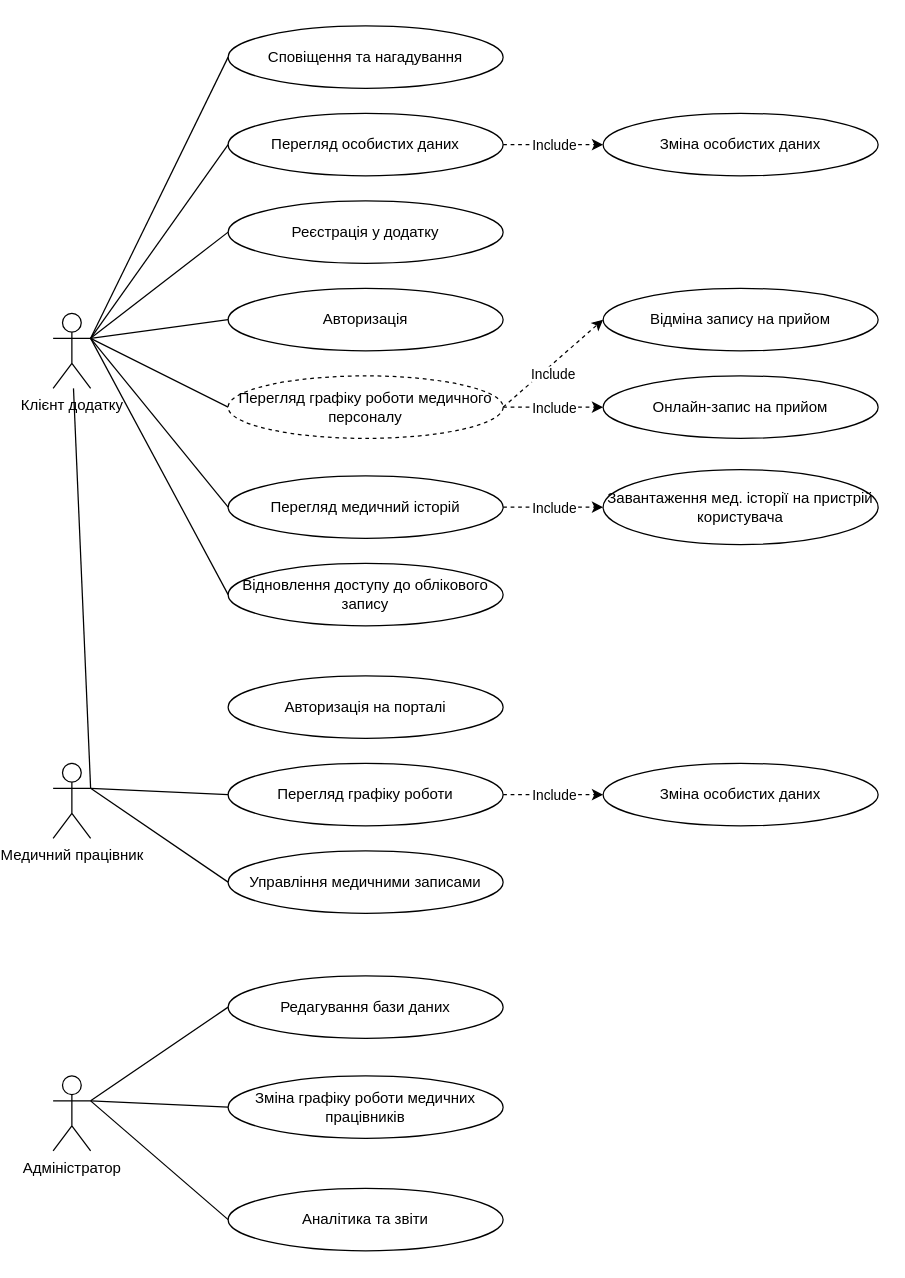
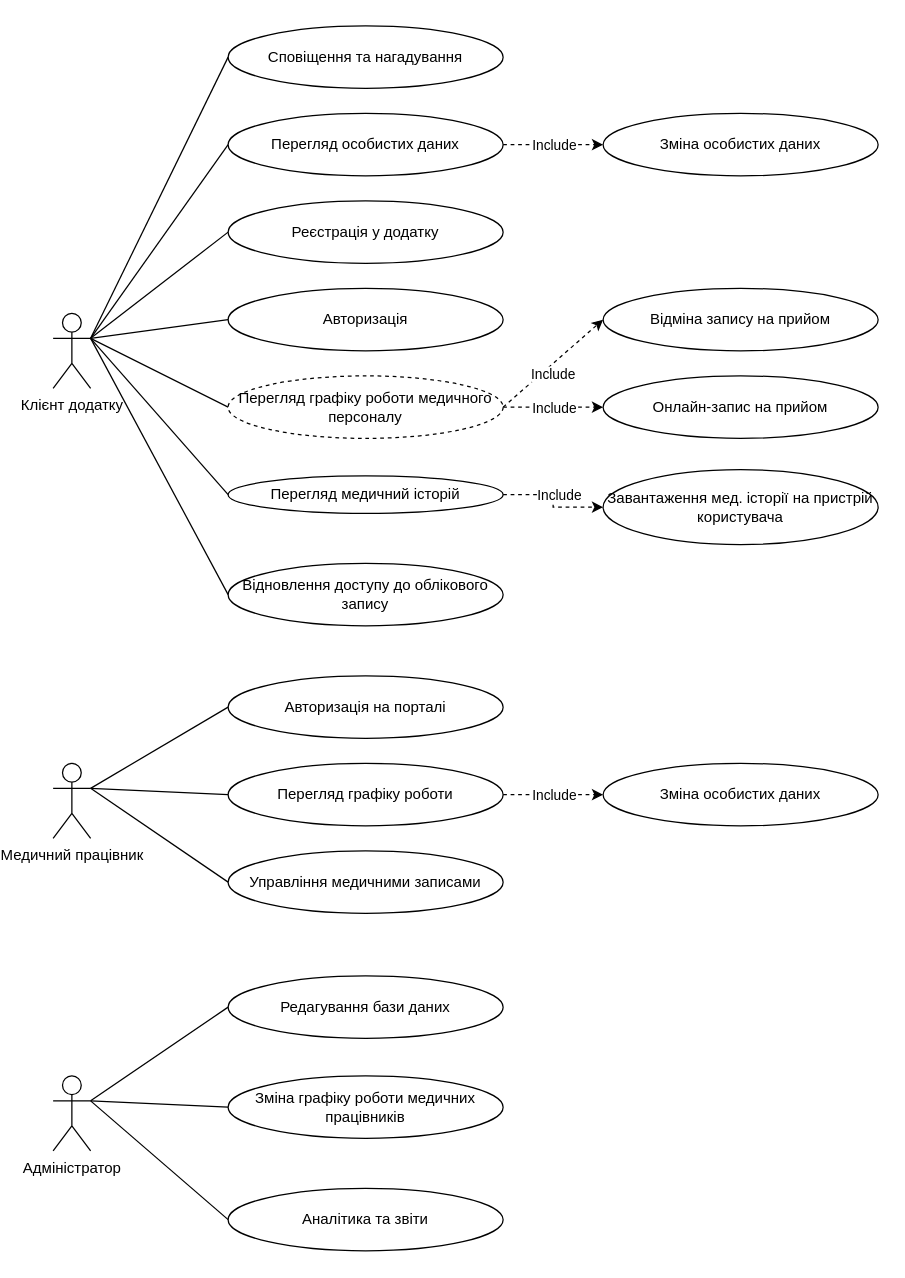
  <mxCell id="0" />
  <mxCell id="1" parent="0" />
  <mxCell id="2" style="rounded=0;orthogonalLoop=1;jettySize=auto;html=1;exitX=1;exitY=0.333;exitDx=0;exitDy=0;exitPerimeter=0;entryX=0;entryY=0.5;entryDx=0;entryDy=0;endArrow=none;endFill=0;" edge="1" parent="1" source="3" target="13"><mxGeometry relative="1" as="geometry" /></mxCell>
  <mxCell id="3" value="Клієнт додатку" style="shape=umlActor;verticalLabelPosition=bottom;verticalAlign=top;html=1;outlineConnect=0;" parent="1" vertex="1"><mxGeometry x="20" y="250" width="30" height="60" as="geometry" /></mxCell>
  <mxCell id="4" value="Реєстрація у додатку" style="ellipse;whiteSpace=wrap;html=1;" vertex="1" parent="1"><mxGeometry x="160" y="160" width="220" height="50" as="geometry" /></mxCell>
  <mxCell id="5" value="Авторизація" style="ellipse;whiteSpace=wrap;html=1;" vertex="1" parent="1"><mxGeometry x="160" y="230" width="220" height="50" as="geometry" /></mxCell>
  <mxCell id="6" style="edgeStyle=orthogonalEdgeStyle;rounded=0;orthogonalLoop=1;jettySize=auto;html=1;entryX=0;entryY=0.5;entryDx=0;entryDy=0;dashed=1;" edge="1" parent="1" source="8" target="9"><mxGeometry relative="1" as="geometry" /></mxCell>
  <mxCell id="7" value="Include" style="edgeLabel;html=1;align=center;verticalAlign=middle;resizable=0;points=[];" vertex="1" connectable="0" parent="6"><mxGeometry x="-0.243" y="1" relative="1" as="geometry"><mxPoint x="10" y="1" as="offset" /></mxGeometry></mxCell>
  <mxCell id="8" value="Перегляд графіку роботи медичного персоналу" style="ellipse;whiteSpace=wrap;html=1;dashed=1;" vertex="1" parent="1"><mxGeometry x="160" y="300" width="220" height="50" as="geometry" /></mxCell>
  <mxCell id="9" value="Онлайн-запис на прийом" style="ellipse;whiteSpace=wrap;html=1;" vertex="1" parent="1"><mxGeometry x="460" y="300" width="220" height="50" as="geometry" /></mxCell>
- <mxCell id="10" value="Перегляд медичний історій" style="ellipse;whiteSpace=wrap;html=1;" vertex="1" parent="1"><mxGeometry x="160" y="380" width="220" height="50" as="geometry" /></mxCell>
+ <mxCell id="10" value="Перегляд медичний історій" style="ellipse;whiteSpace=wrap;html=1;" vertex="1" parent="1"><mxGeometry x="160" y="380" width="220" height="30" as="geometry" /></mxCell>
  <mxCell id="11" style="edgeStyle=orthogonalEdgeStyle;rounded=0;orthogonalLoop=1;jettySize=auto;html=1;exitX=1;exitY=0.5;exitDx=0;exitDy=0;entryX=0;entryY=0.5;entryDx=0;entryDy=0;dashed=1;" edge="1" parent="1" source="13" target="15"><mxGeometry relative="1" as="geometry" /></mxCell>
  <mxCell id="12" value="Include" style="edgeLabel;html=1;align=center;verticalAlign=middle;resizable=0;points=[];" vertex="1" connectable="0" parent="11"><mxGeometry x="0.179" y="-1" relative="1" as="geometry"><mxPoint x="-7" y="-1" as="offset" /></mxGeometry></mxCell>
  <mxCell id="13" value="Перегляд особистих даних" style="ellipse;whiteSpace=wrap;html=1;" vertex="1" parent="1"><mxGeometry x="160" y="90" width="220" height="50" as="geometry" /></mxCell>
  <mxCell id="14" value="Відновлення доступу до облікового запису" style="ellipse;whiteSpace=wrap;html=1;" vertex="1" parent="1"><mxGeometry x="160" y="450" width="220" height="50" as="geometry" /></mxCell>
  <mxCell id="15" value="Зміна особистих даних" style="ellipse;whiteSpace=wrap;html=1;" vertex="1" parent="1"><mxGeometry x="460" y="90" width="220" height="50" as="geometry" /></mxCell>
  <mxCell id="16" value="Завантаження мед. історії на пристрій користувача" style="ellipse;whiteSpace=wrap;html=1;" vertex="1" parent="1"><mxGeometry x="460" y="375" width="220" height="60" as="geometry" /></mxCell>
  <mxCell id="17" style="edgeStyle=orthogonalEdgeStyle;rounded=0;orthogonalLoop=1;jettySize=auto;html=1;dashed=1;exitX=1;exitY=0.5;exitDx=0;exitDy=0;" edge="1" parent="1" source="10" target="16"><mxGeometry relative="1" as="geometry"><mxPoint x="400" y="380" as="sourcePoint" /><mxPoint x="480" y="380" as="targetPoint" /></mxGeometry></mxCell>
  <mxCell id="18" value="Include" style="edgeLabel;html=1;align=center;verticalAlign=middle;resizable=0;points=[];" vertex="1" connectable="0" parent="17"><mxGeometry x="-0.243" y="1" relative="1" as="geometry"><mxPoint x="10" y="1" as="offset" /></mxGeometry></mxCell>
  <mxCell id="19" style="rounded=0;orthogonalLoop=1;jettySize=auto;html=1;exitX=1;exitY=0.333;exitDx=0;exitDy=0;exitPerimeter=0;entryX=0;entryY=0.5;entryDx=0;entryDy=0;endArrow=none;endFill=0;" edge="1" parent="1" source="3" target="4"><mxGeometry relative="1" as="geometry"><mxPoint x="60" y="280" as="sourcePoint" /><mxPoint x="170" y="125" as="targetPoint" /></mxGeometry></mxCell>
  <mxCell id="20" style="rounded=0;orthogonalLoop=1;jettySize=auto;html=1;entryX=0;entryY=0.5;entryDx=0;entryDy=0;endArrow=none;endFill=0;exitX=1;exitY=0.333;exitDx=0;exitDy=0;exitPerimeter=0;" edge="1" parent="1" source="3" target="5"><mxGeometry relative="1" as="geometry"><mxPoint x="90" y="330" as="sourcePoint" /><mxPoint x="180" y="135" as="targetPoint" /></mxGeometry></mxCell>
  <mxCell id="21" style="rounded=0;orthogonalLoop=1;jettySize=auto;html=1;exitX=1;exitY=0.333;exitDx=0;exitDy=0;exitPerimeter=0;entryX=0;entryY=0.5;entryDx=0;entryDy=0;endArrow=none;endFill=0;" edge="1" parent="1" source="3" target="8"><mxGeometry relative="1" as="geometry"><mxPoint x="80" y="300" as="sourcePoint" /><mxPoint x="190" y="145" as="targetPoint" /></mxGeometry></mxCell>
  <mxCell id="22" style="rounded=0;orthogonalLoop=1;jettySize=auto;html=1;exitX=0;exitY=0.5;exitDx=0;exitDy=0;entryX=1;entryY=0.333;entryDx=0;entryDy=0;endArrow=none;endFill=0;entryPerimeter=0;" edge="1" parent="1" source="10" target="3"><mxGeometry relative="1" as="geometry"><mxPoint x="90" y="310" as="sourcePoint" /><mxPoint x="200" y="155" as="targetPoint" /></mxGeometry></mxCell>
  <mxCell id="23" style="rounded=0;orthogonalLoop=1;jettySize=auto;html=1;entryX=0;entryY=0.5;entryDx=0;entryDy=0;endArrow=none;endFill=0;exitX=1;exitY=0.333;exitDx=0;exitDy=0;exitPerimeter=0;" edge="1" parent="1" source="3" target="14"><mxGeometry relative="1" as="geometry"><mxPoint x="100" y="320" as="sourcePoint" /><mxPoint x="210" y="165" as="targetPoint" /></mxGeometry></mxCell>
  <mxCell id="24" value="Сповіщення та нагадування" style="ellipse;whiteSpace=wrap;html=1;" vertex="1" parent="1"><mxGeometry x="160" y="20" width="220" height="50" as="geometry" /></mxCell>
  <mxCell id="25" style="rounded=0;orthogonalLoop=1;jettySize=auto;html=1;exitX=1;exitY=0.333;exitDx=0;exitDy=0;exitPerimeter=0;entryX=0;entryY=0.5;entryDx=0;entryDy=0;endArrow=none;endFill=0;" edge="1" parent="1" source="3" target="24"><mxGeometry relative="1" as="geometry"><mxPoint x="60" y="280" as="sourcePoint" /><mxPoint x="170" y="125" as="targetPoint" /></mxGeometry></mxCell>
  <mxCell id="26" style="rounded=0;orthogonalLoop=1;jettySize=auto;html=1;exitX=1;exitY=0.333;exitDx=0;exitDy=0;exitPerimeter=0;entryX=0;entryY=0.5;entryDx=0;entryDy=0;endArrow=none;endFill=0;" edge="1" parent="1" source="27" target="31"><mxGeometry relative="1" as="geometry" /></mxCell>
  <mxCell id="27" value="Медичний працівник" style="shape=umlActor;verticalLabelPosition=bottom;verticalAlign=top;html=1;outlineConnect=0;" vertex="1" parent="1"><mxGeometry x="20" y="610" width="30" height="60" as="geometry" /></mxCell>
  <mxCell id="28" value="Управління медичними записами" style="ellipse;whiteSpace=wrap;html=1;" vertex="1" parent="1"><mxGeometry x="160" y="680" width="220" height="50" as="geometry" /></mxCell>
  <mxCell id="29" style="edgeStyle=orthogonalEdgeStyle;rounded=0;orthogonalLoop=1;jettySize=auto;html=1;exitX=1;exitY=0.5;exitDx=0;exitDy=0;entryX=0;entryY=0.5;entryDx=0;entryDy=0;dashed=1;" edge="1" parent="1" source="31" target="32"><mxGeometry relative="1" as="geometry" /></mxCell>
  <mxCell id="30" value="Include" style="edgeLabel;html=1;align=center;verticalAlign=middle;resizable=0;points=[];" vertex="1" connectable="0" parent="29"><mxGeometry x="0.179" y="-1" relative="1" as="geometry"><mxPoint x="-7" y="-1" as="offset" /></mxGeometry></mxCell>
  <mxCell id="31" value="Перегляд графіку роботи" style="ellipse;whiteSpace=wrap;html=1;" vertex="1" parent="1"><mxGeometry x="160" y="610" width="220" height="50" as="geometry" /></mxCell>
  <mxCell id="32" value="Зміна особистих даних" style="ellipse;whiteSpace=wrap;html=1;" vertex="1" parent="1"><mxGeometry x="460" y="610" width="220" height="50" as="geometry" /></mxCell>
  <mxCell id="33" style="rounded=0;orthogonalLoop=1;jettySize=auto;html=1;exitX=1;exitY=0.333;exitDx=0;exitDy=0;exitPerimeter=0;entryX=0;entryY=0.5;entryDx=0;entryDy=0;endArrow=none;endFill=0;" edge="1" parent="1" source="27" target="28"><mxGeometry relative="1" as="geometry"><mxPoint x="60" y="800" as="sourcePoint" /><mxPoint x="170" y="645" as="targetPoint" /></mxGeometry></mxCell>
  <mxCell id="34" value="Авторизація на порталі" style="ellipse;whiteSpace=wrap;html=1;" vertex="1" parent="1"><mxGeometry x="160" y="540" width="220" height="50" as="geometry" /></mxCell>
- <mxCell id="35" style="rounded=0;orthogonalLoop=1;jettySize=auto;html=1;exitX=1;exitY=0.333;exitDx=0;exitDy=0;exitPerimeter=0;endArrow=none;endFill=0;" edge="1" parent="1" source="27" target="3"><mxGeometry relative="1" as="geometry"><mxPoint x="60" y="800" as="sourcePoint" /><mxPoint x="170" y="645" as="targetPoint" /></mxGeometry></mxCell>
+ <mxCell id="35" style="rounded=0;orthogonalLoop=1;jettySize=auto;html=1;exitX=1;exitY=0.333;exitDx=0;exitDy=0;exitPerimeter=0;entryX=0;entryY=0.5;entryDx=0;entryDy=0;endArrow=none;endFill=0;" edge="1" parent="1" source="27" target="34"><mxGeometry relative="1" as="geometry"><mxPoint x="60" y="800" as="sourcePoint" /><mxPoint x="170" y="645" as="targetPoint" /></mxGeometry></mxCell>
  <mxCell id="36" value="Відміна запису на прийом" style="ellipse;whiteSpace=wrap;html=1;" vertex="1" parent="1"><mxGeometry x="460" y="230" width="220" height="50" as="geometry" /></mxCell>
  <mxCell id="37" style="rounded=0;orthogonalLoop=1;jettySize=auto;html=1;entryX=0;entryY=0.5;entryDx=0;entryDy=0;dashed=1;exitX=1;exitY=0.5;exitDx=0;exitDy=0;" edge="1" parent="1" source="8" target="36"><mxGeometry relative="1" as="geometry"><mxPoint x="390" y="335" as="sourcePoint" /><mxPoint x="470" y="335" as="targetPoint" /></mxGeometry></mxCell>
  <mxCell id="38" value="Include" style="edgeLabel;html=1;align=center;verticalAlign=middle;resizable=0;points=[];" vertex="1" connectable="0" parent="37"><mxGeometry x="-0.243" y="1" relative="1" as="geometry"><mxPoint x="10" y="1" as="offset" /></mxGeometry></mxCell>
  <mxCell id="39" style="rounded=0;orthogonalLoop=1;jettySize=auto;html=1;exitX=1;exitY=0.333;exitDx=0;exitDy=0;exitPerimeter=0;entryX=0;entryY=0.5;entryDx=0;entryDy=0;endArrow=none;endFill=0;" edge="1" parent="1" source="40" target="41"><mxGeometry relative="1" as="geometry" /></mxCell>
  <mxCell id="40" value="Адміністратор" style="shape=umlActor;verticalLabelPosition=bottom;verticalAlign=top;html=1;outlineConnect=0;" vertex="1" parent="1"><mxGeometry x="20" y="860" width="30" height="60" as="geometry" /></mxCell>
  <mxCell id="41" value="Зміна графіку роботи медичних працівників" style="ellipse;whiteSpace=wrap;html=1;" vertex="1" parent="1"><mxGeometry x="160" y="860" width="220" height="50" as="geometry" /></mxCell>
  <mxCell id="42" value="Редагування бази даних" style="ellipse;whiteSpace=wrap;html=1;" vertex="1" parent="1"><mxGeometry x="160" y="780" width="220" height="50" as="geometry" /></mxCell>
  <mxCell id="43" style="rounded=0;orthogonalLoop=1;jettySize=auto;html=1;exitX=1;exitY=0.333;exitDx=0;exitDy=0;exitPerimeter=0;entryX=0;entryY=0.5;entryDx=0;entryDy=0;endArrow=none;endFill=0;" edge="1" parent="1" source="40" target="42"><mxGeometry relative="1" as="geometry"><mxPoint x="60" y="1040" as="sourcePoint" /><mxPoint x="170" y="885" as="targetPoint" /></mxGeometry></mxCell>
  <mxCell id="44" value="Аналітика та звіти" style="ellipse;whiteSpace=wrap;html=1;" vertex="1" parent="1"><mxGeometry x="160" y="950" width="220" height="50" as="geometry" /></mxCell>
  <mxCell id="45" style="rounded=0;orthogonalLoop=1;jettySize=auto;html=1;exitX=1;exitY=0.333;exitDx=0;exitDy=0;exitPerimeter=0;entryX=0;entryY=0.5;entryDx=0;entryDy=0;endArrow=none;endFill=0;" edge="1" parent="1" source="40" target="44"><mxGeometry relative="1" as="geometry"><mxPoint x="60" y="840" as="sourcePoint" /><mxPoint x="170" y="885" as="targetPoint" /></mxGeometry></mxCell>
